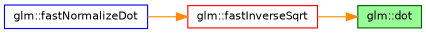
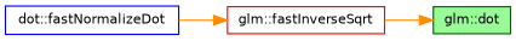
  digraph {
    rankdir=LR
    node [fillcolor=white fontname=Helvetica fontsize=10 shape=record style=filled]
    edge [color=darkorange fontname=Helvetica fontsize=10 labelfontname=Helvetica labelfontsize=10 style=solid]
-   n1 [color=blue fontcolor=black height=0.2 label="glm::fastNormalizeDot" width=0.4]
+   n1 [color=blue fontcolor=black height=0.2 label="dot::fastNormalizeDot" width=0.4]
    n2 [color=red height=0.2 label="glm::fastInverseSqrt" width=0.4]
    n3 [color=darkgreen fillcolor=palegreen height=0.2 label="glm::dot" width=0.4]
    n1 -> n2
    n2 -> n3
  }
